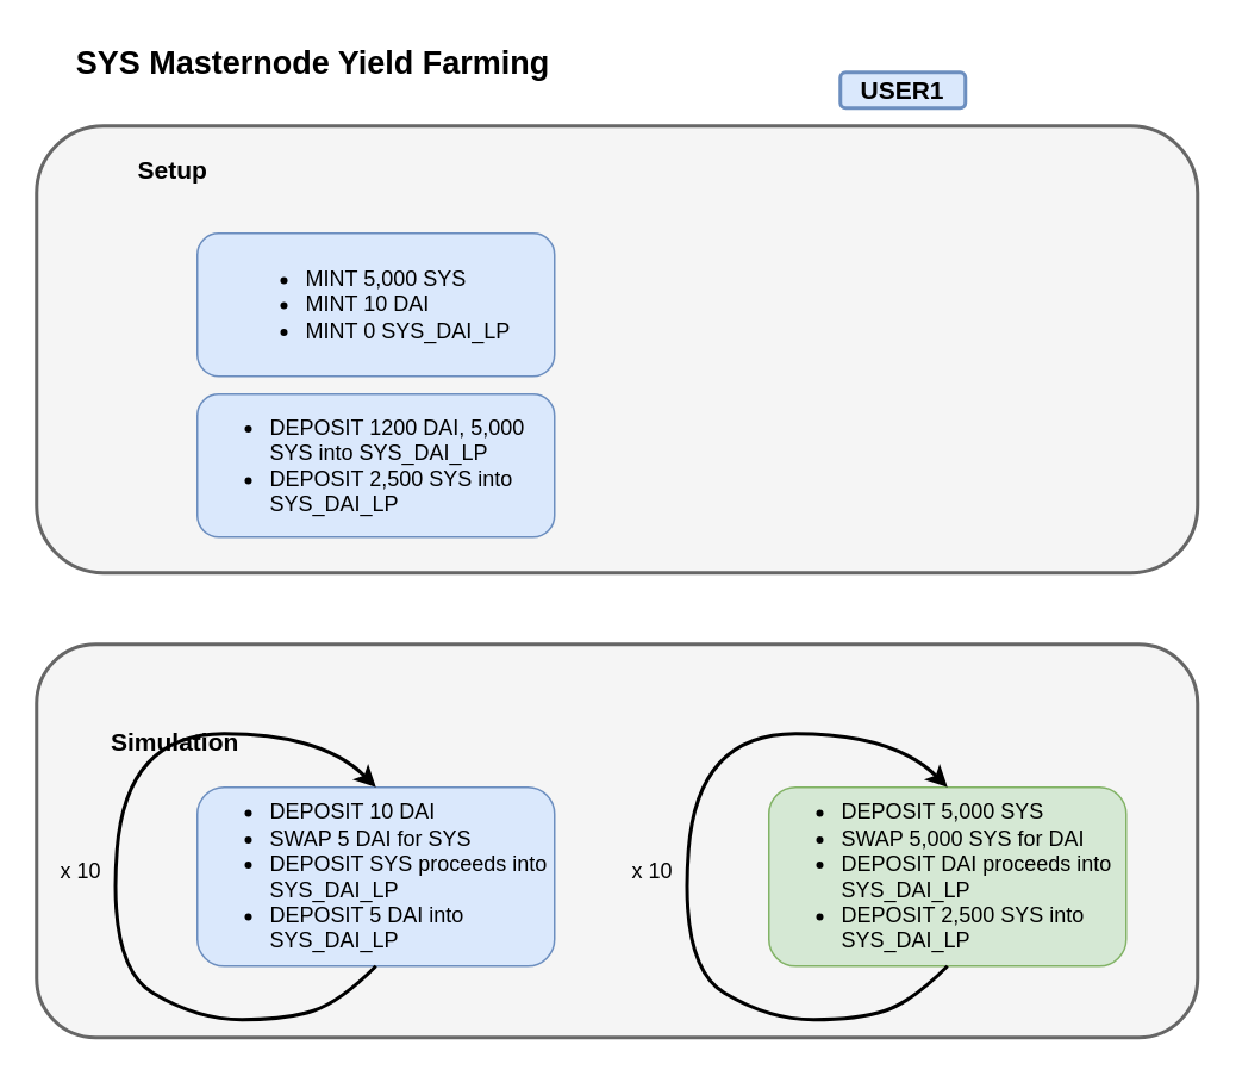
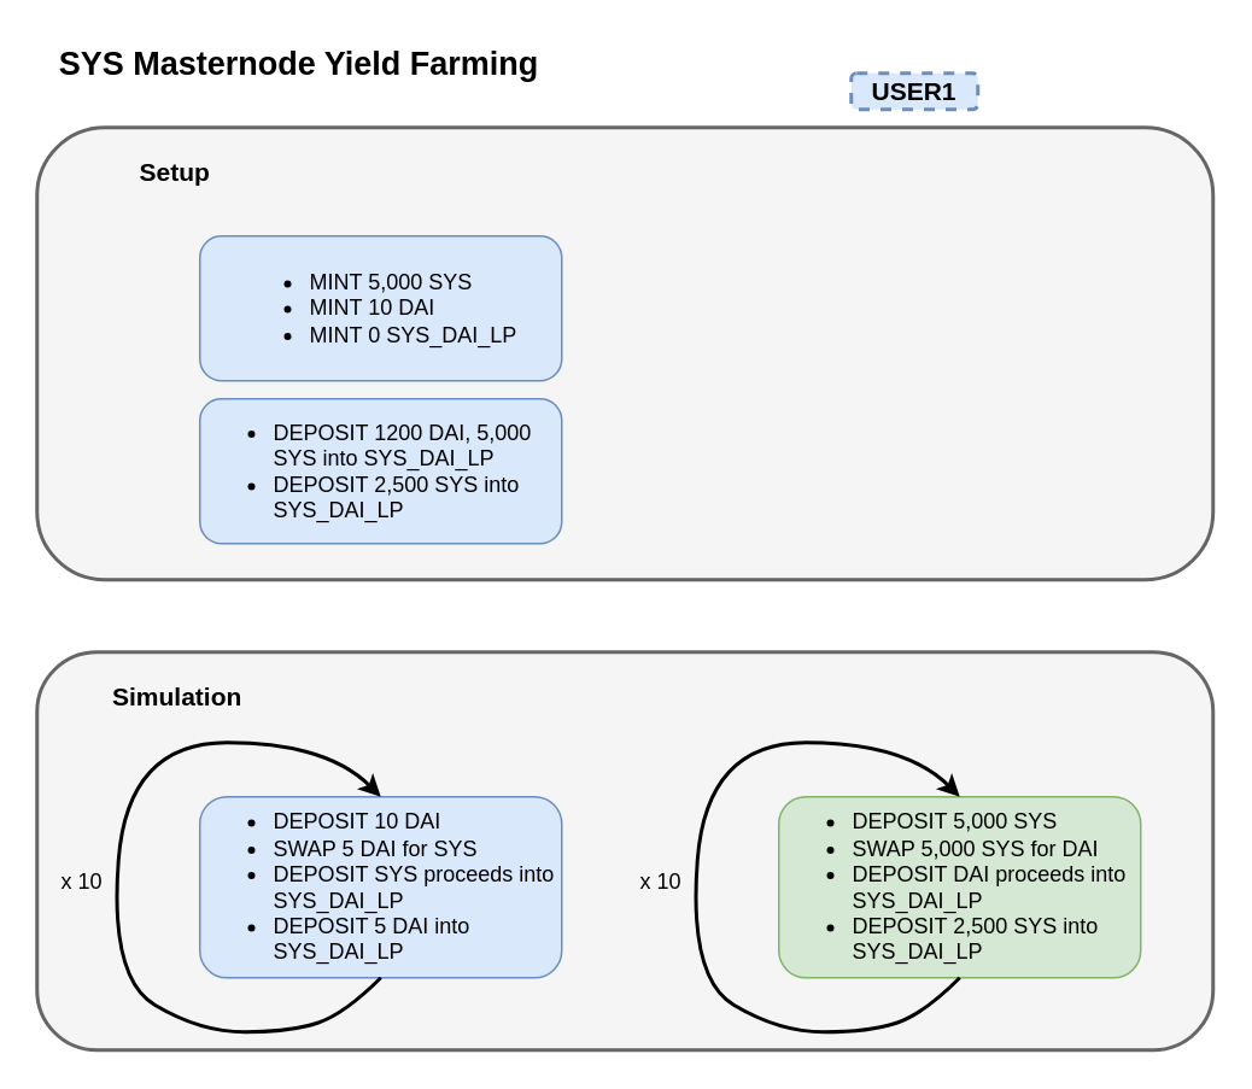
  <mxCell id="0" />
  <mxCell id="1" parent="0" />
  <mxCell id="2" value="" style="rounded=1;whiteSpace=wrap;html=1;fillColor=#f5f5f5;fontColor=#333333;strokeColor=#666666;strokeWidth=2;" vertex="1" parent="1"><mxGeometry x="20" y="70" width="650" height="250" as="geometry" /></mxCell>
  <mxCell id="3" value="" style="rounded=1;whiteSpace=wrap;html=1;fillColor=#f5f5f5;fontColor=#333333;strokeColor=#666666;strokeWidth=2;" vertex="1" parent="1"><mxGeometry x="20" y="360" width="650" height="220" as="geometry" /></mxCell>
  <mxCell id="4" value="&lt;div style=&quot;text-align: left;&quot;&gt;&lt;ul&gt;&lt;li&gt;&lt;span style=&quot;background-color: initial;&quot;&gt;MINT 5,000 SYS&lt;/span&gt;&lt;/li&gt;&lt;li&gt;&lt;span style=&quot;background-color: initial;&quot;&gt;MINT 10 DAI&lt;/span&gt;&lt;br&gt;&lt;/li&gt;&lt;li&gt;&lt;span style=&quot;background-color: initial;&quot;&gt;MINT 0 SYS_DAI_LP&amp;nbsp;&lt;/span&gt;&lt;br&gt;&lt;/li&gt;&lt;/ul&gt;&lt;/div&gt;" style="rounded=1;whiteSpace=wrap;html=1;align=center;fillColor=#dae8fc;strokeColor=#6c8ebf;" vertex="1" parent="1"><mxGeometry x="110" y="130" width="200" height="80" as="geometry" /></mxCell>
  <mxCell id="5" value="&lt;div style=&quot;text-align: left;&quot;&gt;&lt;ul&gt;&lt;li&gt;&lt;span style=&quot;background-color: initial;&quot;&gt;DEPOSIT 1200 DAI, 5,000 SYS&amp;nbsp;&lt;/span&gt;into SYS_DAI_LP&lt;/li&gt;&lt;li&gt;DEPOSIT 2,500 SYS into SYS_DAI_LP&lt;/li&gt;&lt;/ul&gt;&lt;/div&gt;" style="rounded=1;whiteSpace=wrap;html=1;align=center;fillColor=#dae8fc;strokeColor=#6c8ebf;" vertex="1" parent="1"><mxGeometry x="110" y="220" width="200" height="80" as="geometry" /></mxCell>
  <mxCell id="6" value="&lt;div style=&quot;text-align: left;&quot;&gt;&lt;ul&gt;&lt;li&gt;DEPOSIT 5,000 SYS&lt;/li&gt;&lt;li&gt;SWAP 5,000 SYS for DAI&lt;/li&gt;&lt;li&gt;DEPOSIT DAI proceeds into SYS_DAI_LP&lt;/li&gt;&lt;li&gt;DEPOSIT 2,500 SYS into SYS_DAI_LP&lt;/li&gt;&lt;/ul&gt;&lt;/div&gt;" style="rounded=1;whiteSpace=wrap;html=1;align=center;fillColor=#d5e8d4;strokeColor=#82b366;" vertex="1" parent="1"><mxGeometry x="430" y="440" width="200" height="100" as="geometry" /></mxCell>
  <mxCell id="7" value="&lt;div style=&quot;text-align: left;&quot;&gt;&lt;ul&gt;&lt;li&gt;DEPOSIT 10 DAI&lt;/li&gt;&lt;li&gt;SWAP 5 DAI&amp;nbsp;for SYS&lt;/li&gt;&lt;li&gt;DEPOSIT SYS proceeds into SYS_DAI_LP&lt;/li&gt;&lt;li&gt;DEPOSIT 5 DAI into SYS_DAI_LP&lt;/li&gt;&lt;/ul&gt;&lt;/div&gt;" style="rounded=1;whiteSpace=wrap;html=1;align=center;fillColor=#dae8fc;strokeColor=#6c8ebf;" vertex="1" parent="1"><mxGeometry x="110" y="440" width="200" height="100" as="geometry" /></mxCell>
  <mxCell id="8" value="" style="curved=1;endArrow=classic;html=1;rounded=0;exitX=0.5;exitY=1;exitDx=0;exitDy=0;entryX=0.5;entryY=0;entryDx=0;entryDy=0;strokeWidth=2;" edge="1" parent="1"><mxGeometry width="50" height="50" relative="1" as="geometry"><mxPoint x="530" y="540" as="sourcePoint" /><mxPoint x="530" y="440" as="targetPoint" /><Array as="points"><mxPoint x="510" y="560" /><mxPoint x="480" y="570" /><mxPoint x="430" y="570" /><mxPoint x="380" y="540" /><mxPoint x="390" y="410" /><mxPoint x="500" y="410" /></Array></mxGeometry></mxCell>
  <mxCell id="9" value="" style="curved=1;endArrow=classic;html=1;rounded=0;exitX=0.5;exitY=1;exitDx=0;exitDy=0;entryX=0.5;entryY=0;entryDx=0;entryDy=0;strokeWidth=2;" edge="1" parent="1"><mxGeometry width="50" height="50" relative="1" as="geometry"><mxPoint x="210" y="540" as="sourcePoint" /><mxPoint x="210" y="440" as="targetPoint" /><Array as="points"><mxPoint x="190" y="560" /><mxPoint x="160" y="570" /><mxPoint x="110" y="570" /><mxPoint x="60" y="540" /><mxPoint x="70" y="410" /><mxPoint x="180" y="410" /></Array></mxGeometry></mxCell>
  <mxCell id="10" value="&lt;b&gt;&lt;font style=&quot;font-size: 14px;&quot;&gt;Setup&lt;/font&gt;&lt;/b&gt;" style="text;html=1;strokeColor=none;fillColor=none;align=left;verticalAlign=middle;whiteSpace=wrap;rounded=0;" vertex="1" parent="1"><mxGeometry x="75" y="80" width="100" height="30" as="geometry" /></mxCell>
- <mxCell id="11" value="&lt;b&gt;&lt;font style=&quot;font-size: 14px;&quot;&gt;Simulation&lt;/font&gt;&lt;/b&gt;" style="text;html=1;strokeColor=none;fillColor=none;align=left;verticalAlign=middle;whiteSpace=wrap;rounded=0;" vertex="1" parent="1"><mxGeometry x="60" y="400" width="100" height="30" as="geometry" /></mxCell>
- <mxCell id="12" value="&lt;b&gt;USER1&lt;/b&gt;" style="rounded=1;whiteSpace=wrap;html=1;fontSize=14;strokeWidth=2;fillColor=#dae8fc;strokeColor=#6c8ebf;" vertex="1" parent="1"><mxGeometry x="470" y="40" width="70" height="20" as="geometry" /></mxCell>
- <mxCell id="13" value="&lt;font style=&quot;font-size: 18px;&quot;&gt;&lt;b&gt;SYS Masternode Yield Farming&lt;/b&gt;&lt;/font&gt;" style="text;html=1;strokeColor=none;fillColor=none;align=center;verticalAlign=middle;whiteSpace=wrap;rounded=0;fontSize=14;" vertex="1" parent="1"><mxGeometry x="40" y="20" width="270" height="30" as="geometry" /></mxCell>
+ <mxCell id="11" value="&lt;b&gt;&lt;font style=&quot;font-size: 14px;&quot;&gt;Simulation&lt;/font&gt;&lt;/b&gt;" style="text;html=1;strokeColor=none;fillColor=none;align=left;verticalAlign=middle;whiteSpace=wrap;rounded=0;" vertex="1" parent="1"><mxGeometry x="60" y="370" width="100" height="30" as="geometry" /></mxCell>
+ <mxCell id="12" value="&lt;b&gt;USER1&lt;/b&gt;" style="rounded=1;whiteSpace=wrap;html=1;fontSize=14;strokeWidth=2;fillColor=#dae8fc;strokeColor=#6c8ebf;dashed=1;" vertex="1" parent="1"><mxGeometry x="470" y="40" width="70" height="20" as="geometry" /></mxCell>
+ <mxCell id="13" value="&lt;font style=&quot;font-size: 18px;&quot;&gt;&lt;b&gt;SYS Masternode Yield Farming&lt;/b&gt;&lt;/font&gt;" style="text;html=1;strokeColor=none;fillColor=none;align=center;verticalAlign=middle;whiteSpace=wrap;rounded=0;fontSize=14;" vertex="1" parent="1"><mxGeometry y="20" width="270" height="30" as="geometry" x="30" /></mxCell>
  <mxCell id="14" value="&lt;font style=&quot;font-size: 12px;&quot;&gt;x 10&lt;/font&gt;" style="text;html=1;strokeColor=none;fillColor=none;align=center;verticalAlign=middle;whiteSpace=wrap;rounded=0;fontSize=18;" vertex="1" parent="1"><mxGeometry y="470" width="30" height="30" as="geometry" x="30" /></mxCell>
  <mxCell id="15" value="&lt;font style=&quot;font-size: 12px;&quot;&gt;x 10&lt;/font&gt;" style="text;html=1;strokeColor=none;fillColor=none;align=center;verticalAlign=middle;whiteSpace=wrap;rounded=0;fontSize=18;" vertex="1" parent="1"><mxGeometry x="350" y="470" width="30" height="30" as="geometry" /></mxCell>
